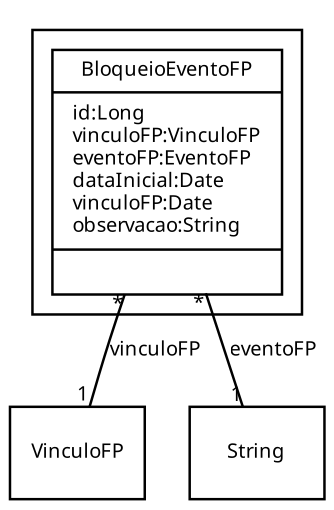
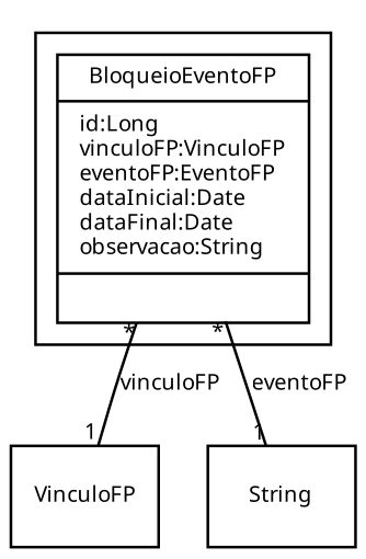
  digraph {
    fontname="Noto Sans"
    fontsize=8
    node [fontname="Noto Sans" fontsize=8 shape=record]
    edge [arrowhead=none fontname="Noto Sans" fontsize=8 headlabel=1 taillabel="*"]
-   n1 [label="{BloqueioEventoFP|id:Long\lvinculoFP:VinculoFP\leventoFP:EventoFP\ldataInicial:Date\lvinculoFP:Date\lobservacao:String\l|\l}"]
+   n1 [label="{BloqueioEventoFP|id:Long\lvinculoFP:VinculoFP\leventoFP:EventoFP\ldataInicial:Date\ldataFinal:Date\lobservacao:String\l|\l}"]
    VinculoFP
    n3 [label=String]
    subgraph cluster_1 {
      n1
    }
    n1 -> VinculoFP [label=vinculoFP]
    n1 -> n3 [label=eventoFP]
  }
